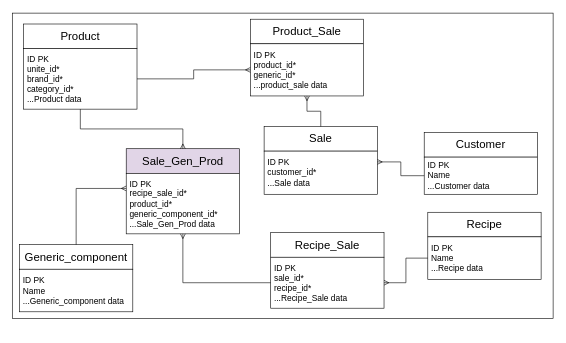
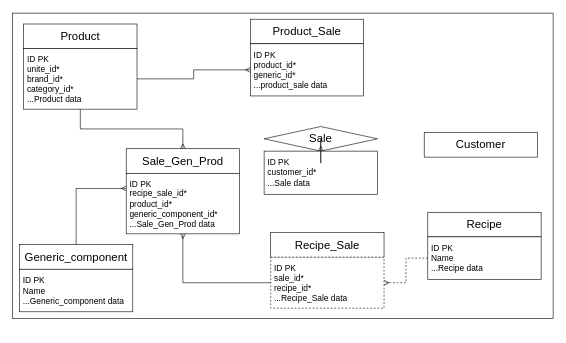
  <mxCell id="0" />
  <mxCell id="1" parent="0" />
  <mxCell id="2" value="" style="rounded=0;whiteSpace=wrap;html=1;" vertex="1" parent="1"><mxGeometry x="20" y="20.84" width="902" height="509.33" as="geometry" /></mxCell>
  <mxCell id="3" value="" style="group" parent="1" vertex="1" connectable="0"><mxGeometry x="440" y="210" width="189" height="113" as="geometry" /></mxCell>
- <mxCell id="4" value="&lt;font style=&quot;font-size: 19px;&quot;&gt;Sale&lt;/font&gt;" style="rounded=0;whiteSpace=wrap;html=1;" parent="3" vertex="1"><mxGeometry width="189" height="41" as="geometry" /></mxCell>
+ <mxCell id="4" value="&lt;font style=&quot;font-size: 19px;&quot;&gt;Sale&lt;/font&gt;" style="rhombus;whiteSpace=wrap;html=1;" parent="3" vertex="1"><mxGeometry width="189" height="41" as="geometry" /></mxCell>
  <mxCell id="5" value="&lt;div style=&quot;font-size: 14px;&quot; align=&quot;left&quot;&gt;&lt;font style=&quot;font-size: 14px;&quot;&gt;&amp;nbsp;ID PK&lt;/font&gt;&lt;/div&gt;&lt;div style=&quot;font-size: 14px;&quot; align=&quot;left&quot;&gt;&lt;font style=&quot;font-size: 14px;&quot;&gt;&amp;nbsp;customer_id*&lt;br&gt;&lt;/font&gt;&lt;/div&gt;&lt;div style=&quot;font-size: 14px;&quot; align=&quot;left&quot;&gt;&lt;font style=&quot;font-size: 14px;&quot;&gt;&amp;nbsp;...Sale data&lt;br&gt;&lt;/font&gt;&lt;/div&gt;" style="rounded=0;whiteSpace=wrap;html=1;align=left;" parent="3" vertex="1"><mxGeometry y="41" width="189" height="72" as="geometry" /></mxCell>
  <mxCell id="6" value="" style="group" parent="1" vertex="1" connectable="0"><mxGeometry x="417" y="31" width="189" height="128" as="geometry" /></mxCell>
  <mxCell id="7" value="&lt;font style=&quot;font-size: 19px;&quot;&gt;Product_Sale&lt;/font&gt;" style="rounded=0;whiteSpace=wrap;html=1;" parent="6" vertex="1"><mxGeometry width="189" height="41" as="geometry" /></mxCell>
  <mxCell id="8" value="&lt;div style=&quot;font-size: 14px;&quot; align=&quot;left&quot;&gt;&lt;font style=&quot;font-size: 14px;&quot;&gt;&amp;nbsp;ID PK&lt;/font&gt;&lt;/div&gt;&lt;div style=&quot;font-size: 14px;&quot; align=&quot;left&quot;&gt;&lt;font style=&quot;font-size: 14px;&quot;&gt;&amp;nbsp;product_id*&lt;/font&gt;&lt;/div&gt;&lt;div style=&quot;font-size: 14px;&quot; align=&quot;left&quot;&gt;&lt;font style=&quot;font-size: 14px;&quot;&gt;&amp;nbsp;generic_id*&lt;/font&gt;&lt;/div&gt;&lt;div style=&quot;font-size: 14px;&quot; align=&quot;left&quot;&gt;&lt;font style=&quot;font-size: 14px;&quot;&gt;&amp;nbsp;...product_sale data&lt;br&gt;&lt;/font&gt;&lt;/div&gt;" style="rounded=0;whiteSpace=wrap;html=1;align=left;" parent="6" vertex="1"><mxGeometry y="41" width="189" height="87" as="geometry" /></mxCell>
  <mxCell id="9" value="" style="group" parent="1" vertex="1" connectable="0"><mxGeometry x="707" y="220" width="189" height="103" as="geometry" /></mxCell>
  <mxCell id="10" value="&lt;font style=&quot;font-size: 19px;&quot;&gt;Customer&lt;/font&gt;" style="rounded=0;whiteSpace=wrap;html=1;" parent="9" vertex="1"><mxGeometry width="189" height="41" as="geometry" /></mxCell>
- <mxCell id="11" value="&lt;div style=&quot;font-size: 14px;&quot; align=&quot;left&quot;&gt;&lt;font style=&quot;font-size: 14px;&quot;&gt;&amp;nbsp;ID PK&lt;br&gt;&lt;/font&gt;&lt;/div&gt;&lt;div style=&quot;font-size: 14px;&quot; align=&quot;left&quot;&gt;&lt;font style=&quot;font-size: 14px;&quot;&gt;&amp;nbsp;Name&lt;/font&gt;&lt;/div&gt;&lt;div style=&quot;font-size: 14px;&quot; align=&quot;left&quot;&gt;&lt;font style=&quot;font-size: 14px;&quot;&gt;&amp;nbsp;...Customer data&lt;br&gt;&lt;/font&gt;&lt;/div&gt;" style="rounded=0;whiteSpace=wrap;html=1;align=left;" parent="9" vertex="1"><mxGeometry y="41" width="189" height="62" as="geometry" /></mxCell>
- <mxCell id="12" value="" style="edgeStyle=orthogonalEdgeStyle;rounded=0;orthogonalLoop=1;jettySize=auto;html=1;endArrow=ERmany;endFill=0;entryX=1;entryY=0.25;entryDx=0;entryDy=0;" parent="1" source="11" target="5" edge="1"><mxGeometry relative="1" as="geometry" /></mxCell>
  <mxCell id="13" value="" style="group" parent="1" vertex="1" connectable="0"><mxGeometry x="39" y="39" width="189" height="142" as="geometry" /></mxCell>
  <mxCell id="14" value="&lt;font style=&quot;font-size: 19px;&quot;&gt;Product&lt;/font&gt;" style="rounded=0;whiteSpace=wrap;html=1;" parent="13" vertex="1"><mxGeometry width="189" height="41" as="geometry" /></mxCell>
  <mxCell id="15" value="&lt;div style=&quot;font-size: 14px;&quot; align=&quot;left&quot;&gt;&lt;font style=&quot;font-size: 14px;&quot;&gt;&amp;nbsp;ID PK&lt;/font&gt;&lt;/div&gt;&lt;div style=&quot;font-size: 14px;&quot; align=&quot;left&quot;&gt;&amp;nbsp;unite_id*&lt;br&gt;&lt;/div&gt;&lt;div style=&quot;font-size: 14px;&quot; align=&quot;left&quot;&gt;&amp;nbsp;brand_id*&lt;/div&gt;&lt;div style=&quot;font-size: 14px;&quot; align=&quot;left&quot;&gt;&amp;nbsp;category_id*&lt;/div&gt;&lt;div style=&quot;font-size: 14px;&quot; align=&quot;left&quot;&gt;&lt;font style=&quot;font-size: 14px;&quot;&gt;&amp;nbsp;...Product data&lt;br&gt;&lt;/font&gt;&lt;/div&gt;" style="rounded=0;whiteSpace=wrap;html=1;align=left;" parent="13" vertex="1"><mxGeometry y="41" width="189" height="101" as="geometry" /></mxCell>
  <mxCell id="16" style="edgeStyle=orthogonalEdgeStyle;rounded=0;orthogonalLoop=1;jettySize=auto;html=1;entryX=0;entryY=0.5;entryDx=0;entryDy=0;endArrow=ERmany;endFill=0;" parent="1" source="15" target="8" edge="1"><mxGeometry relative="1" as="geometry" /></mxCell>
- <mxCell id="17" style="edgeStyle=orthogonalEdgeStyle;rounded=0;orthogonalLoop=1;jettySize=auto;html=1;entryX=0.5;entryY=1;entryDx=0;entryDy=0;endArrow=ERmany;endFill=0;" parent="1" source="4" target="8" edge="1"><mxGeometry relative="1" as="geometry" /></mxCell>
+ <mxCell id="17" style="edgeStyle=orthogonalEdgeStyle;rounded=0;orthogonalLoop=1;jettySize=auto;html=1;endArrow=ERmany;endFill=0;" parent="1" source="4" target="5" edge="1"><mxGeometry relative="1" as="geometry" /></mxCell>
  <mxCell id="18" value="" style="group" parent="1" vertex="1" connectable="0"><mxGeometry x="713" y="353" width="189" height="142" as="geometry" /></mxCell>
  <mxCell id="19" value="&lt;font style=&quot;font-size: 19px;&quot;&gt;Recipe&lt;/font&gt;" style="rounded=0;whiteSpace=wrap;html=1;" parent="18" vertex="1"><mxGeometry width="189" height="41" as="geometry" /></mxCell>
  <mxCell id="20" value="&lt;div style=&quot;font-size: 14px;&quot; align=&quot;left&quot;&gt;&lt;font style=&quot;font-size: 14px;&quot;&gt;&amp;nbsp;ID PK&lt;/font&gt;&lt;/div&gt;&lt;div style=&quot;font-size: 14px;&quot; align=&quot;left&quot;&gt;&amp;nbsp;Name&lt;/div&gt;&lt;div style=&quot;font-size: 14px;&quot; align=&quot;left&quot;&gt;&lt;font style=&quot;font-size: 14px;&quot;&gt;&amp;nbsp;...Recipe data&lt;br&gt;&lt;/font&gt;&lt;/div&gt;" style="rounded=0;whiteSpace=wrap;html=1;align=left;" parent="18" vertex="1"><mxGeometry y="41" width="189" height="71" as="geometry" /></mxCell>
  <mxCell id="21" value="" style="group" parent="1" vertex="1" connectable="0"><mxGeometry x="32" y="407" width="189" height="142" as="geometry" /></mxCell>
  <mxCell id="22" value="&lt;font style=&quot;font-size: 19px;&quot;&gt;Generic_component&lt;/font&gt;" style="rounded=0;whiteSpace=wrap;html=1;" parent="21" vertex="1"><mxGeometry width="189" height="41" as="geometry" /></mxCell>
  <mxCell id="23" value="&lt;div style=&quot;font-size: 14px;&quot; align=&quot;left&quot;&gt;&lt;font style=&quot;font-size: 14px;&quot;&gt;&amp;nbsp;ID PK&lt;/font&gt;&lt;/div&gt;&lt;div style=&quot;font-size: 14px;&quot; align=&quot;left&quot;&gt;&lt;font style=&quot;font-size: 14px;&quot;&gt;&amp;nbsp;Name&lt;/font&gt;&lt;/div&gt;&lt;div style=&quot;font-size: 14px;&quot; align=&quot;left&quot;&gt;&lt;font style=&quot;font-size: 14px;&quot;&gt;&amp;nbsp;...Generic_component data&lt;br&gt;&lt;/font&gt;&lt;/div&gt;" style="rounded=0;whiteSpace=wrap;html=1;align=left;" parent="21" vertex="1"><mxGeometry y="41" width="189" height="71" as="geometry" /></mxCell>
  <mxCell id="24" value="" style="group" parent="1" vertex="1" connectable="0"><mxGeometry x="451" y="387" width="189" height="155" as="geometry" /></mxCell>
  <mxCell id="25" value="&lt;span style=&quot;font-size: 19px;&quot;&gt;Recipe_Sale&lt;/span&gt;" style="rounded=0;whiteSpace=wrap;html=1;" parent="24" vertex="1"><mxGeometry width="189" height="41" as="geometry" /></mxCell>
- <mxCell id="26" value="&lt;div style=&quot;font-size: 14px;&quot; align=&quot;left&quot;&gt;&lt;font style=&quot;font-size: 14px;&quot;&gt;&amp;nbsp;ID PK&lt;/font&gt;&lt;/div&gt;&lt;div style=&quot;font-size: 14px;&quot; align=&quot;left&quot;&gt;&amp;nbsp;sale_id*&lt;/div&gt;&lt;div style=&quot;font-size: 14px;&quot; align=&quot;left&quot;&gt;&amp;nbsp;recipe_id*&lt;/div&gt;&lt;div style=&quot;font-size: 14px;&quot; align=&quot;left&quot;&gt;&lt;font style=&quot;font-size: 14px;&quot;&gt;&amp;nbsp;...Recipe_Sale data&lt;br&gt;&lt;/font&gt;&lt;/div&gt;" style="rounded=0;whiteSpace=wrap;html=1;align=left;" parent="24" vertex="1"><mxGeometry y="41" width="189" height="85" as="geometry" /></mxCell>
- <mxCell id="27" style="edgeStyle=orthogonalEdgeStyle;rounded=0;orthogonalLoop=1;jettySize=auto;html=1;endArrow=ERmany;endFill=0;entryX=1;entryY=0.5;entryDx=0;entryDy=0;" parent="1" source="20" target="26" edge="1"><mxGeometry relative="1" as="geometry"><mxPoint x="635" y="497" as="targetPoint" /></mxGeometry></mxCell>
+ <mxCell id="26" value="&lt;div style=&quot;font-size: 14px;&quot; align=&quot;left&quot;&gt;&lt;font style=&quot;font-size: 14px;&quot;&gt;&amp;nbsp;ID PK&lt;/font&gt;&lt;/div&gt;&lt;div style=&quot;font-size: 14px;&quot; align=&quot;left&quot;&gt;&amp;nbsp;sale_id*&lt;/div&gt;&lt;div style=&quot;font-size: 14px;&quot; align=&quot;left&quot;&gt;&amp;nbsp;recipe_id*&lt;/div&gt;&lt;div style=&quot;font-size: 14px;&quot; align=&quot;left&quot;&gt;&lt;font style=&quot;font-size: 14px;&quot;&gt;&amp;nbsp;...Recipe_Sale data&lt;br&gt;&lt;/font&gt;&lt;/div&gt;" style="rounded=0;whiteSpace=wrap;html=1;align=left;dashed=1;" parent="24" vertex="1"><mxGeometry y="41" width="189" height="85" as="geometry" /></mxCell>
+ <mxCell id="27" style="edgeStyle=orthogonalEdgeStyle;rounded=0;orthogonalLoop=1;jettySize=auto;html=1;endArrow=ERmany;endFill=0;entryX=1;entryY=0.5;entryDx=0;entryDy=0;dashed=1;" parent="1" source="20" target="26" edge="1"><mxGeometry relative="1" as="geometry"><mxPoint x="635" y="497" as="targetPoint" /></mxGeometry></mxCell>
  <mxCell id="28" value="" style="group" parent="1" vertex="1" connectable="0"><mxGeometry x="210" y="247" width="189" height="142" as="geometry" /></mxCell>
- <mxCell id="29" value="&lt;font style=&quot;font-size: 19px;&quot;&gt;Sale_Gen_Prod&lt;/font&gt;" style="rounded=0;whiteSpace=wrap;html=1;fillColor=#e1d5e7;" parent="28" vertex="1"><mxGeometry width="189" height="41" as="geometry" /></mxCell>
+ <mxCell id="29" value="&lt;font style=&quot;font-size: 19px;&quot;&gt;Sale_Gen_Prod&lt;/font&gt;" style="rounded=0;whiteSpace=wrap;html=1;" parent="28" vertex="1"><mxGeometry width="189" height="41" as="geometry" /></mxCell>
  <mxCell id="30" value="&lt;div style=&quot;font-size: 14px;&quot; align=&quot;left&quot;&gt;&lt;font style=&quot;font-size: 14px;&quot;&gt;&amp;nbsp;ID PK&lt;/font&gt;&lt;/div&gt;&lt;div style=&quot;font-size: 14px;&quot; align=&quot;left&quot;&gt;&amp;nbsp;recipe_sale_id*&lt;br&gt;&lt;/div&gt;&lt;div style=&quot;font-size: 14px;&quot; align=&quot;left&quot;&gt;&amp;nbsp;product_id*&lt;/div&gt;&lt;div style=&quot;font-size: 14px;&quot; align=&quot;left&quot;&gt;&amp;nbsp;generic_component_id*&lt;/div&gt;&lt;div style=&quot;font-size: 14px;&quot; align=&quot;left&quot;&gt;&lt;font style=&quot;font-size: 14px;&quot;&gt;&amp;nbsp;...Sale_Gen_Prod data&lt;br&gt;&lt;/font&gt;&lt;/div&gt;" style="rounded=0;whiteSpace=wrap;html=1;align=left;" parent="28" vertex="1"><mxGeometry y="41" width="189" height="101" as="geometry" /></mxCell>
  <mxCell id="31" style="edgeStyle=orthogonalEdgeStyle;rounded=0;orthogonalLoop=1;jettySize=auto;html=1;entryX=0.5;entryY=1;entryDx=0;entryDy=0;endArrow=ERmany;endFill=0;" parent="1" source="26" target="30" edge="1"><mxGeometry relative="1" as="geometry" /></mxCell>
  <mxCell id="32" style="edgeStyle=orthogonalEdgeStyle;rounded=0;orthogonalLoop=1;jettySize=auto;html=1;entryX=0;entryY=0.25;entryDx=0;entryDy=0;endArrow=ERmany;endFill=0;" parent="1" source="22" target="30" edge="1"><mxGeometry relative="1" as="geometry" /></mxCell>
  <mxCell id="33" style="edgeStyle=orthogonalEdgeStyle;rounded=0;orthogonalLoop=1;jettySize=auto;html=1;entryX=0.5;entryY=0;entryDx=0;entryDy=0;endArrow=ERmany;endFill=0;" parent="1" source="15" target="29" edge="1"><mxGeometry relative="1" as="geometry" /></mxCell>
